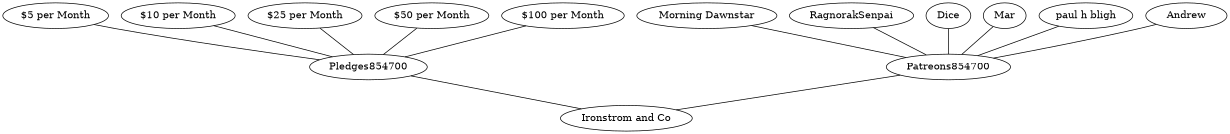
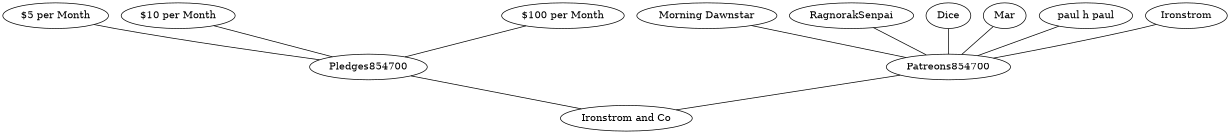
  graph {
    n1 [label="Ironstrom and Co"]
    Pledges854700
    Patreons854700
    n4 [label="$5 per Month"]
    n5 [label="$10 per Month"]
-   n6 [label="$25 per Month"]
-   n7 [label="$50 per Month"]
    n8 [label="$100 per Month"]
    "Morning Dawnstar"
    RagnorakSenpai
    Dice
    Mar
-   "paul h bligh"
-   Andrew
+   "paul h bligh" [label="paul h paul"]
+   Andrew [label=Ironstrom]
    Pledges854700 -- n1
    Patreons854700 -- n1
    n4 -- Pledges854700
    n5 -- Pledges854700
-   n6 -- Pledges854700
-   n7 -- Pledges854700
    n8 -- Pledges854700
    "Morning Dawnstar" -- Patreons854700
    RagnorakSenpai -- Patreons854700
    Dice -- Patreons854700
    Mar -- Patreons854700
    "paul h bligh" -- Patreons854700
    Andrew -- Patreons854700
  }
